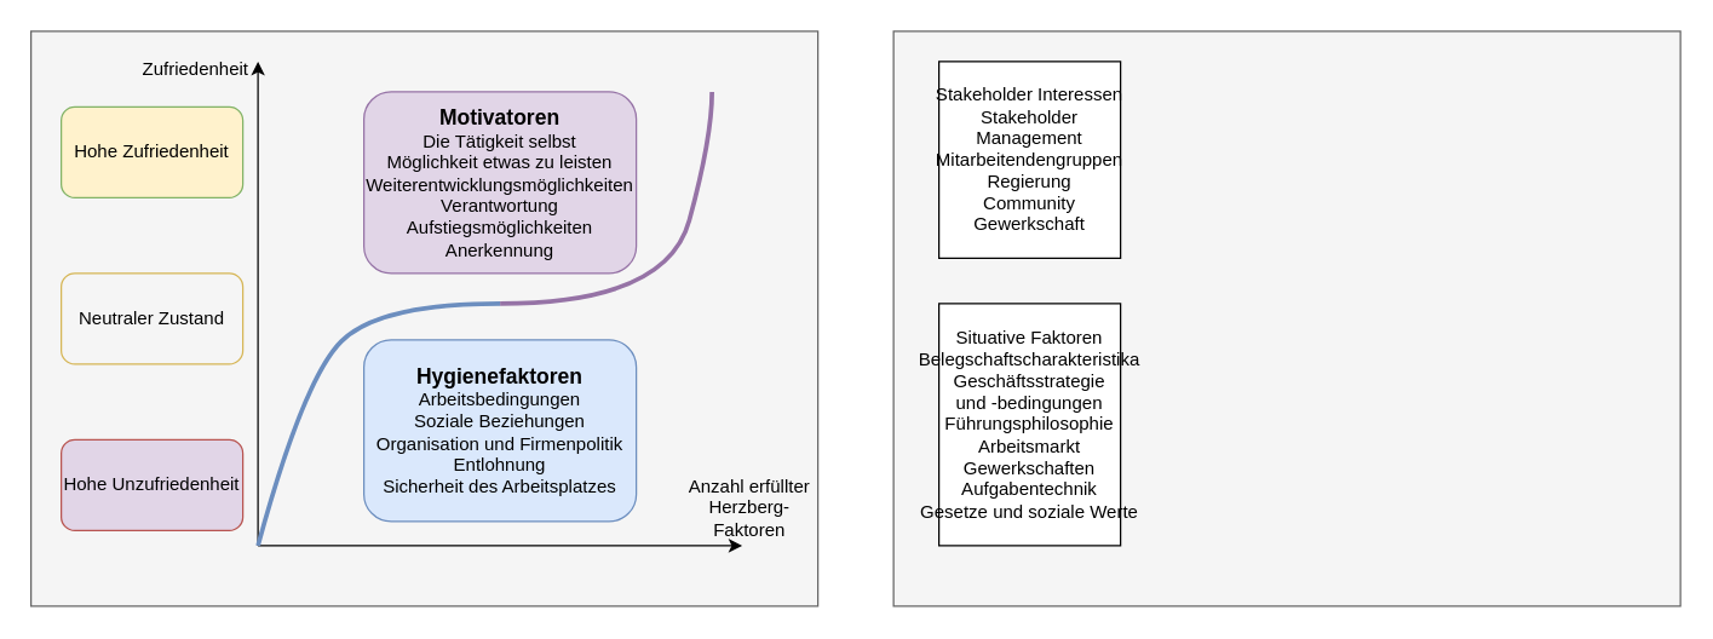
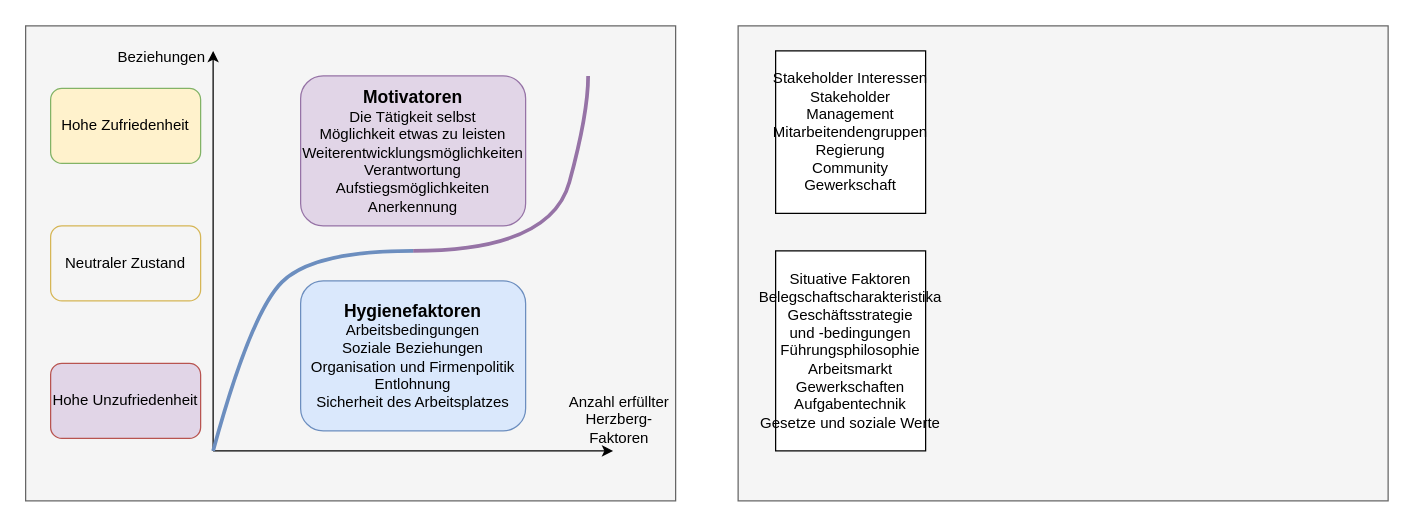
  <mxCell id="0" />
  <mxCell id="1" parent="0" />
  <mxCell id="2" value="" style="rounded=0;whiteSpace=wrap;html=1;fontSize=12;fillColor=#f5f5f5;fontColor=#333333;strokeColor=#666666;" parent="1" vertex="1"><mxGeometry x="20" y="20" width="520" height="380" as="geometry" /></mxCell>
  <mxCell id="3" value="" style="endArrow=classic;html=1;rounded=0;entryX=0.1;entryY=0;entryDx=0;entryDy=0;entryPerimeter=0;" parent="1" edge="1"><mxGeometry width="50" height="50" relative="1" as="geometry"><mxPoint x="170" y="360" as="sourcePoint" /><mxPoint x="170" y="40" as="targetPoint" /></mxGeometry></mxCell>
  <mxCell id="4" value="" style="endArrow=classic;html=1;rounded=0;" parent="1" edge="1"><mxGeometry width="50" height="50" relative="1" as="geometry"><mxPoint x="170" y="360" as="sourcePoint" /><mxPoint x="490" y="360" as="targetPoint" /></mxGeometry></mxCell>
  <mxCell id="5" value="Hohe Unzufriedenheit" style="rounded=1;whiteSpace=wrap;html=1;fillColor=#e1d5e7;strokeColor=#b85450;" parent="1" vertex="1"><mxGeometry x="40" y="290" width="120" height="60" as="geometry" /></mxCell>
  <mxCell id="6" value="Neutraler Zustand" style="rounded=1;whiteSpace=wrap;html=1;fillColor=#f5f5f5;strokeColor=#d6b656;" parent="1" vertex="1"><mxGeometry x="40" y="180" width="120" height="60" as="geometry" /></mxCell>
  <mxCell id="7" value="Hohe Zufriedenheit" style="rounded=1;whiteSpace=wrap;html=1;fillColor=#fff2cc;strokeColor=#82b366;" parent="1" vertex="1"><mxGeometry x="40" y="70" width="120" height="60" as="geometry" /></mxCell>
  <mxCell id="8" value="&lt;div&gt;&lt;font size=&quot;1&quot;&gt;&lt;b style=&quot;font-size: 14px;&quot;&gt;Hygienefaktoren&lt;/b&gt;&lt;/font&gt;&lt;/div&gt;&lt;div&gt;&lt;font style=&quot;font-size: 12px;&quot;&gt;&lt;span style=&quot;&quot;&gt;Arbeitsbedingungen&lt;/span&gt;&lt;/font&gt;&lt;/div&gt;&lt;div&gt;&lt;font style=&quot;font-size: 12px;&quot;&gt;&lt;span style=&quot;&quot;&gt;Soziale Beziehungen&lt;/span&gt;&lt;/font&gt;&lt;/div&gt;&lt;div&gt;&lt;font style=&quot;font-size: 12px;&quot;&gt;&lt;span style=&quot;&quot;&gt;Organisation und Firmenpolitik&lt;/span&gt;&lt;/font&gt;&lt;/div&gt;&lt;div&gt;&lt;font style=&quot;font-size: 12px;&quot;&gt;&lt;span style=&quot;&quot;&gt;Entlohnung&lt;/span&gt;&lt;/font&gt;&lt;/div&gt;&lt;div&gt;&lt;font style=&quot;font-size: 12px;&quot;&gt;&lt;span style=&quot;&quot;&gt;Sicherheit des Arbeitsplatzes&lt;br&gt;&lt;/span&gt;&lt;/font&gt;&lt;/div&gt;" style="rounded=1;whiteSpace=wrap;html=1;fillColor=#dae8fc;strokeColor=#6c8ebf;" parent="1" vertex="1"><mxGeometry x="240" y="224" width="180" height="120" as="geometry" /></mxCell>
  <mxCell id="9" value="&lt;div&gt;&lt;font size=&quot;1&quot;&gt;&lt;b style=&quot;font-size: 14px;&quot;&gt;Motivatoren&lt;/b&gt;&lt;/font&gt;&lt;/div&gt;Die Tätigkeit selbst&lt;br&gt;&lt;div&gt;&lt;font style=&quot;font-size: 12px;&quot;&gt;&lt;span style=&quot;&quot;&gt;Möglichkeit etwas zu leisten&lt;/span&gt;&lt;/font&gt;&lt;/div&gt;&lt;div&gt;&lt;font style=&quot;font-size: 12px;&quot;&gt;&lt;span style=&quot;&quot;&gt;Weiterentwicklungsmöglichkeiten&lt;/span&gt;&lt;/font&gt;&lt;/div&gt;&lt;div&gt;&lt;font style=&quot;font-size: 12px;&quot;&gt;&lt;span style=&quot;&quot;&gt;Verantwortung&lt;/span&gt;&lt;/font&gt;&lt;/div&gt;&lt;div&gt;&lt;font style=&quot;font-size: 12px;&quot;&gt;&lt;span style=&quot;&quot;&gt;Aufstiegsmöglichkeiten&lt;/span&gt;&lt;/font&gt;&lt;/div&gt;&lt;div&gt;&lt;font style=&quot;font-size: 12px;&quot;&gt;&lt;span style=&quot;&quot;&gt;Anerkennung&lt;br&gt;&lt;/span&gt;&lt;/font&gt;&lt;/div&gt;" style="rounded=1;whiteSpace=wrap;html=1;fillColor=#e1d5e7;strokeColor=#9673a6;" parent="1" vertex="1"><mxGeometry x="240" y="60" width="180" height="120" as="geometry" /></mxCell>
- <mxCell id="10" value="Zufriedenheit" style="text;html=1;strokeColor=none;fillColor=none;align=center;verticalAlign=middle;whiteSpace=wrap;rounded=0;fontSize=12;" parent="1" vertex="1"><mxGeometry x="99" y="30" width="60" height="30" as="geometry" /></mxCell>
+ <mxCell id="10" value="Beziehungen" style="text;html=1;strokeColor=none;fillColor=none;align=center;verticalAlign=middle;whiteSpace=wrap;rounded=0;fontSize=12;" parent="1" vertex="1"><mxGeometry x="99" y="30" width="60" height="30" as="geometry" /></mxCell>
  <mxCell id="11" value="Anzahl erfüllter Herzberg- Faktoren" style="text;html=1;strokeColor=none;fillColor=none;align=center;verticalAlign=middle;whiteSpace=wrap;rounded=0;fontSize=12;" parent="1" vertex="1"><mxGeometry x="450" y="320" width="90" height="30" as="geometry" /></mxCell>
  <mxCell id="12" value="" style="curved=1;endArrow=none;html=1;rounded=0;strokeWidth=3;fontSize=12;endFill=0;fillColor=#dae8fc;strokeColor=#6c8ebf;" parent="1" edge="1"><mxGeometry width="50" height="50" relative="1" as="geometry"><mxPoint x="170" y="360" as="sourcePoint" /><mxPoint x="330" y="200" as="targetPoint" /><Array as="points"><mxPoint x="200" y="250" /><mxPoint x="250" y="200" /></Array></mxGeometry></mxCell>
  <mxCell id="13" value="" style="curved=1;endArrow=none;html=1;rounded=0;strokeWidth=3;fontSize=12;endFill=0;fillColor=#e1d5e7;strokeColor=#9673a6;" parent="1" edge="1"><mxGeometry width="50" height="50" relative="1" as="geometry"><mxPoint x="330" y="200" as="sourcePoint" /><mxPoint x="470" y="60" as="targetPoint" /><Array as="points"><mxPoint x="440" y="200" /><mxPoint x="470" y="90" /></Array></mxGeometry></mxCell>
  <mxCell id="14" value="" style="rounded=0;whiteSpace=wrap;html=1;fontSize=12;fillColor=#f5f5f5;fontColor=#333333;strokeColor=#666666;" vertex="1" parent="1"><mxGeometry x="590" y="20" width="520" height="380" as="geometry" /></mxCell>
  <mxCell id="15" value="&lt;div&gt;Stakeholder Interessen&lt;/div&gt;&lt;div&gt;Stakeholder Management&lt;/div&gt;&lt;div&gt;Mitarbeitendengruppen&lt;/div&gt;&lt;div&gt;Regierung&lt;/div&gt;&lt;div&gt;Community&lt;/div&gt;&lt;div&gt;Gewerkschaft&lt;br&gt;&lt;/div&gt;" style="rounded=0;whiteSpace=wrap;html=1;" vertex="1" parent="1"><mxGeometry x="620" y="40" width="120" height="130" as="geometry" /></mxCell>
  <mxCell id="16" value="&lt;div&gt;Situative Faktoren&lt;/div&gt;&lt;div&gt;Belegschaftscharakteristika&lt;/div&gt;&lt;div&gt;Geschäftsstrategie&lt;/div&gt;&lt;div&gt;und -bedingungen&lt;/div&gt;&lt;div&gt;Führungsphilosophie&lt;/div&gt;&lt;div&gt;Arbeitsmarkt&lt;/div&gt;&lt;div&gt;Gewerkschaften&lt;/div&gt;&lt;div&gt;Aufgabentechnik&lt;/div&gt;&lt;div&gt;Gesetze und soziale Werte&lt;br&gt;&lt;/div&gt;" style="rounded=0;whiteSpace=wrap;html=1;" vertex="1" parent="1"><mxGeometry x="620" y="200" width="120" height="160" as="geometry" /></mxCell>
